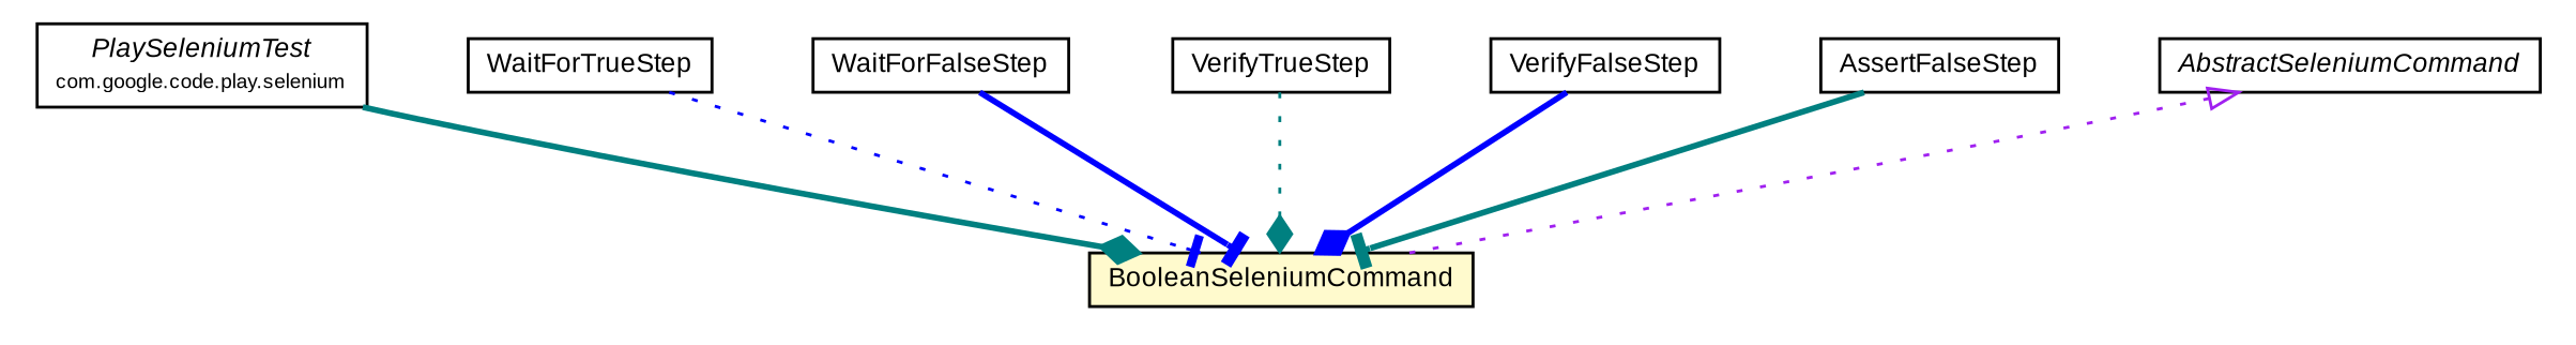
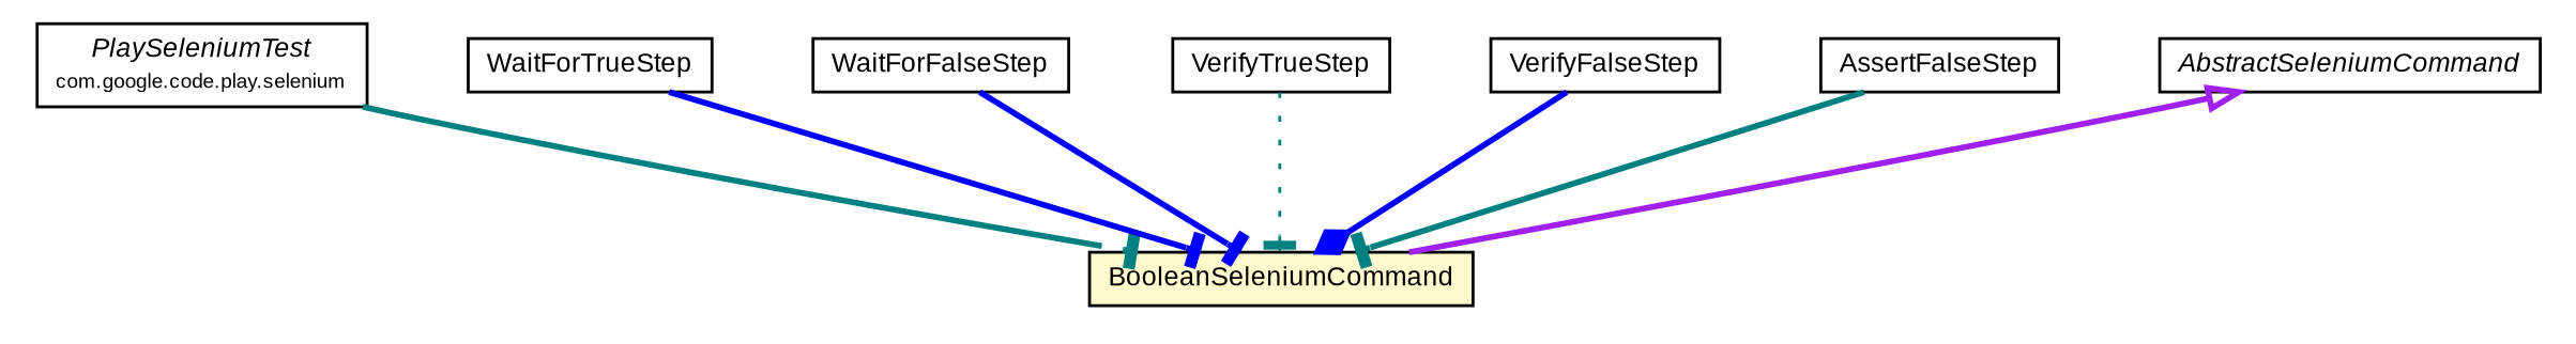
  digraph {
    nodesep=0.25
    ranksep=0.5
    node [fontcolor=black fontname=arial fontsize=9.0 shape=plaintext]
    edge [arrowhead=tee color=teal fontcolor=black fontname=arial fontsize=10.0 headport=p labelfontname=arial labelfontsize=10 style=bold tailport=p]
    n1 [label=<<table title="com.google.code.play.selenium.PlaySeleniumTest" border="0" cellborder="1" cellspacing="0" cellpadding="2" port="p" href="../PlaySeleniumTest.html"> 		<tr><td><table border="0" cellspacing="0" cellpadding="1"> <tr><td align="center" balign="center"><font face="arial italic"> PlaySeleniumTest </font></td></tr> <tr><td align="center" balign="center"><font point-size="7.0"> com.google.code.play.selenium </font></td></tr> 		</table></td></tr> 		</table>>]
    n2 [label=<<table title="com.google.code.play.selenium.step.BooleanSeleniumCommand" border="0" cellborder="1" cellspacing="0" cellpadding="2" port="p" bgcolor="lemonChiffon" href="./BooleanSeleniumCommand.html"> 		<tr><td><table border="0" cellspacing="0" cellpadding="1"> <tr><td align="center" balign="center"> BooleanSeleniumCommand </td></tr> 		</table></td></tr> 		</table>>]
    n3 [label=<<table title="com.google.code.play.selenium.step.WaitForTrueStep" border="0" cellborder="1" cellspacing="0" cellpadding="2" port="p" href="./WaitForTrueStep.html"> 		<tr><td><table border="0" cellspacing="0" cellpadding="1"> <tr><td align="center" balign="center"> WaitForTrueStep </td></tr> 		</table></td></tr> 		</table>>]
    n4 [label=<<table title="com.google.code.play.selenium.step.WaitForFalseStep" border="0" cellborder="1" cellspacing="0" cellpadding="2" port="p" href="./WaitForFalseStep.html"> 		<tr><td><table border="0" cellspacing="0" cellpadding="1"> <tr><td align="center" balign="center"> WaitForFalseStep </td></tr> 		</table></td></tr> 		</table>>]
    n5 [label=<<table title="com.google.code.play.selenium.step.VerifyTrueStep" border="0" cellborder="1" cellspacing="0" cellpadding="2" port="p" href="./VerifyTrueStep.html"> 		<tr><td><table border="0" cellspacing="0" cellpadding="1"> <tr><td align="center" balign="center"> VerifyTrueStep </td></tr> 		</table></td></tr> 		</table>>]
    n6 [label=<<table title="com.google.code.play.selenium.step.VerifyFalseStep" border="0" cellborder="1" cellspacing="0" cellpadding="2" port="p" href="./VerifyFalseStep.html"> 		<tr><td><table border="0" cellspacing="0" cellpadding="1"> <tr><td align="center" balign="center"> VerifyFalseStep </td></tr> 		</table></td></tr> 		</table>>]
    n7 [label=<<table title="com.google.code.play.selenium.step.AssertFalseStep" border="0" cellborder="1" cellspacing="0" cellpadding="2" port="p" href="./AssertFalseStep.html"> 		<tr><td><table border="0" cellspacing="0" cellpadding="1"> <tr><td align="center" balign="center"> AssertFalseStep </td></tr> 		</table></td></tr> 		</table>>]
    n8 [label=<<table title="com.google.code.play.selenium.step.AbstractSeleniumCommand" border="0" cellborder="1" cellspacing="0" cellpadding="2" port="p" href="./AbstractSeleniumCommand.html"> 		<tr><td><table border="0" cellspacing="0" cellpadding="1"> <tr><td align="center" balign="center"><font face="arial italic"> AbstractSeleniumCommand </font></td></tr> 		</table></td></tr> 		</table>>]
-   n1 -> n2 [arrowhead=diamond]
-   n3 -> n2 [color=blue style=dotted]
+   n1 -> n2
+   n3 -> n2 [color=blue]
    n4 -> n2 [color=blue]
-   n5 -> n2 [arrowhead=diamond style=dotted]
+   n5 -> n2 [style=dotted]
    n6 -> n2 [arrowhead=diamond color=blue]
    n7 -> n2
-   n8 -> n2 [arrowtail=empty color=purple dir=back fontsize=10 style=dotted arrowhead="" fontcolor=""]
+   n8 -> n2 [arrowtail=empty color=purple dir=back fontsize=10 arrowhead="" fontcolor=""]
  }
